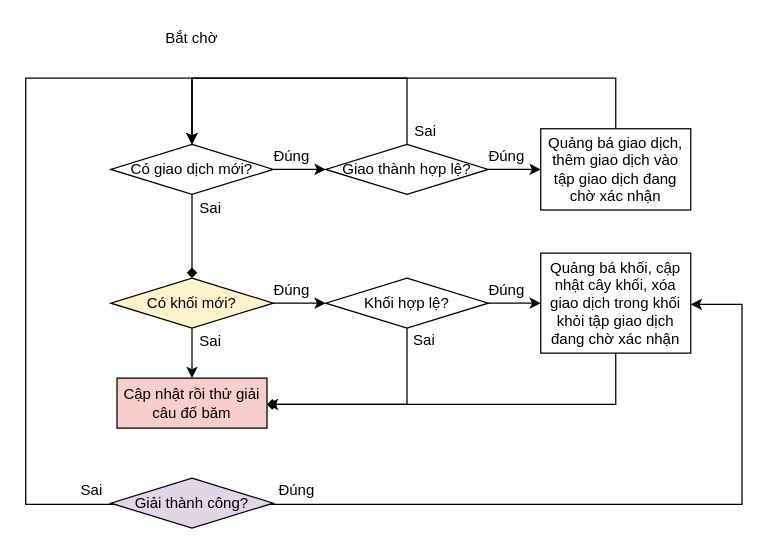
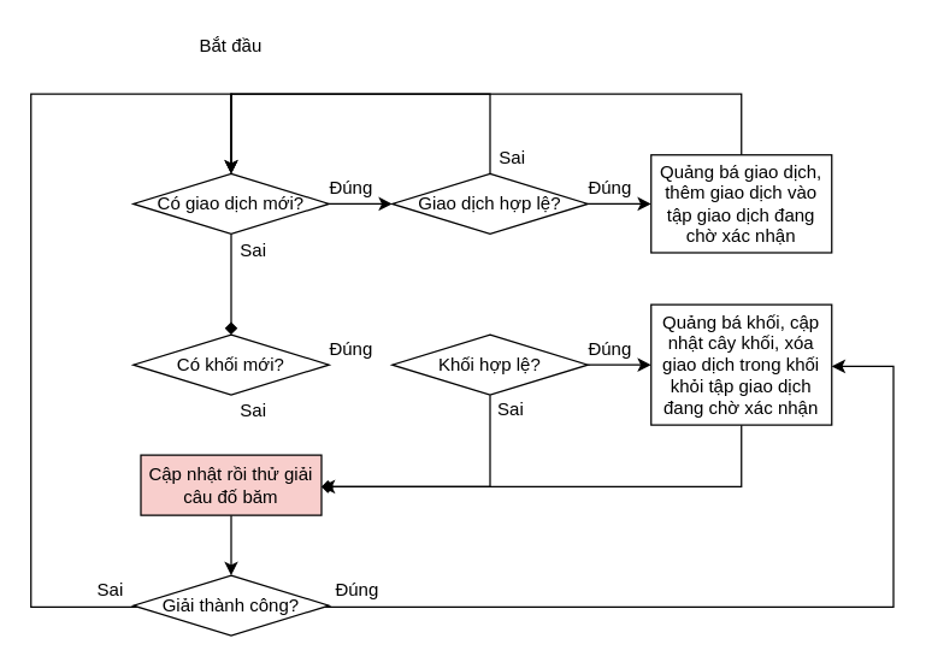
  <mxCell id="0" />
  <mxCell id="1" parent="0" />
  <mxCell id="2" style="edgeStyle=orthogonalEdgeStyle;rounded=0;orthogonalLoop=1;jettySize=auto;html=1;" parent="1" source="4" target="10" edge="1"><mxGeometry relative="1" as="geometry" /></mxCell>
  <mxCell id="3" style="edgeStyle=orthogonalEdgeStyle;rounded=0;orthogonalLoop=1;jettySize=auto;html=1;endArrow=diamond;" parent="1" source="4" target="7" edge="1"><mxGeometry relative="1" as="geometry"><mxPoint x="153" y="193" as="targetPoint" /></mxGeometry></mxCell>
  <mxCell id="4" value="Có giao dịch mới?" style="rhombus;whiteSpace=wrap;html=1;" parent="1" vertex="1"><mxGeometry x="88" y="115" width="130" height="40" as="geometry" /></mxCell>
- <mxCell id="5" style="edgeStyle=orthogonalEdgeStyle;rounded=0;orthogonalLoop=1;jettySize=auto;html=1;exitX=1;exitY=0.5;exitDx=0;exitDy=0;entryX=0;entryY=0.5;entryDx=0;entryDy=0;" parent="1" source="7" target="13" edge="1"><mxGeometry relative="1" as="geometry" /></mxCell>
- <mxCell id="6" style="edgeStyle=orthogonalEdgeStyle;rounded=0;orthogonalLoop=1;jettySize=auto;html=1;" parent="1" source="7" target="24" edge="1"><mxGeometry relative="1" as="geometry" /></mxCell>
- <mxCell id="7" value="Có khối mới?" style="rhombus;whiteSpace=wrap;html=1;fillColor=#fff2cc;" parent="1" vertex="1"><mxGeometry x="88" y="222" width="130" height="40" as="geometry" /></mxCell>
+ <mxCell id="7" value="Có khối mới?" style="rhombus;whiteSpace=wrap;html=1;" parent="1" vertex="1"><mxGeometry x="88" y="222" width="130" height="40" as="geometry" /></mxCell>
  <mxCell id="8" style="edgeStyle=orthogonalEdgeStyle;rounded=0;orthogonalLoop=1;jettySize=auto;html=1;" parent="1" source="10" target="19" edge="1"><mxGeometry relative="1" as="geometry" /></mxCell>
  <mxCell id="9" style="edgeStyle=orthogonalEdgeStyle;rounded=0;orthogonalLoop=1;jettySize=auto;html=1;" parent="1" source="10" target="4" edge="1"><mxGeometry relative="1" as="geometry"><Array as="points"><mxPoint x="325" y="62" /><mxPoint x="153" y="62" /></Array><mxPoint x="213" y="61" as="targetPoint" /></mxGeometry></mxCell>
- <mxCell id="10" value="Giao thành hợp lệ?" style="rhombus;whiteSpace=wrap;html=1;" parent="1" vertex="1"><mxGeometry x="260" y="115" width="130" height="40" as="geometry" /></mxCell>
+ <mxCell id="10" value="Giao dịch hợp lệ?" style="rhombus;whiteSpace=wrap;html=1;" parent="1" vertex="1"><mxGeometry x="260" y="115" width="130" height="40" as="geometry" /></mxCell>
  <mxCell id="11" style="edgeStyle=orthogonalEdgeStyle;rounded=0;orthogonalLoop=1;jettySize=auto;html=1;" parent="1" source="13" target="17" edge="1"><mxGeometry relative="1" as="geometry" /></mxCell>
  <mxCell id="12" style="edgeStyle=orthogonalEdgeStyle;rounded=0;orthogonalLoop=1;jettySize=auto;html=1;endArrow=diamond;" parent="1" source="13" target="24" edge="1"><mxGeometry relative="1" as="geometry"><Array as="points"><mxPoint x="325" y="323" /></Array></mxGeometry></mxCell>
  <mxCell id="13" value="Khối hợp lệ?" style="rhombus;whiteSpace=wrap;html=1;" parent="1" vertex="1"><mxGeometry x="260" y="222" width="130" height="40" as="geometry" /></mxCell>
  <mxCell id="14" value="Đúng" style="text;html=1;strokeColor=none;fillColor=none;align=center;verticalAlign=middle;whiteSpace=wrap;rounded=0;" parent="1" vertex="1"><mxGeometry x="217" y="382" width="40" height="20" as="geometry" /></mxCell>
  <mxCell id="15" value="Sai" style="text;html=1;strokeColor=none;fillColor=none;align=center;verticalAlign=middle;whiteSpace=wrap;rounded=0;" parent="1" vertex="1"><mxGeometry x="53" y="382" width="40" height="20" as="geometry" /></mxCell>
  <mxCell id="16" style="edgeStyle=orthogonalEdgeStyle;rounded=0;orthogonalLoop=1;jettySize=auto;html=1;" parent="1" source="17" target="24" edge="1"><mxGeometry relative="1" as="geometry"><Array as="points"><mxPoint x="492" y="323" /></Array></mxGeometry></mxCell>
  <mxCell id="17" value="Quảng bá khối, cập nhật cây khối, xóa giao dịch trong khối khỏi tập giao dịch đang chờ xác nhận" style="rounded=0;whiteSpace=wrap;html=1;" parent="1" vertex="1"><mxGeometry x="432" y="202" width="120" height="80" as="geometry" /></mxCell>
  <mxCell id="18" style="edgeStyle=orthogonalEdgeStyle;rounded=0;orthogonalLoop=1;jettySize=auto;html=1;" parent="1" source="19" target="4" edge="1"><mxGeometry relative="1" as="geometry"><Array as="points"><mxPoint x="492" y="62" /><mxPoint x="153" y="62" /></Array><mxPoint x="153" y="61" as="targetPoint" /></mxGeometry></mxCell>
  <mxCell id="19" value="Quảng bá giao dịch, thêm giao dịch vào tập giao dịch đang chờ xác nhận&lt;br&gt;" style="rounded=0;whiteSpace=wrap;html=1;" parent="1" vertex="1"><mxGeometry x="432" y="102.5" width="120" height="65" as="geometry" /></mxCell>
- <mxCell id="20" style="edgeStyle=orthogonalEdgeStyle;rounded=0;orthogonalLoop=1;jettySize=auto;html=1;" parent="1" source="22" target="4" edge="1"><mxGeometry relative="1" as="geometry"><Array as="points"><mxPoint x="20" y="403" /><mxPoint x="20" y="62" /><mxPoint x="153" y="62" /></Array><mxPoint x="93" y="23" as="targetPoint" /></mxGeometry></mxCell>
+ <mxCell id="20" style="edgeStyle=orthogonalEdgeStyle;rounded=0;orthogonalLoop=1;jettySize=auto;html=1;endArrow=open;" parent="1" source="22" target="4" edge="1"><mxGeometry relative="1" as="geometry"><Array as="points"><mxPoint x="20" y="403" /><mxPoint x="20" y="62" /><mxPoint x="153" y="62" /></Array><mxPoint x="93" y="23" as="targetPoint" /></mxGeometry></mxCell>
  <mxCell id="21" style="edgeStyle=orthogonalEdgeStyle;rounded=0;orthogonalLoop=1;jettySize=auto;html=1;" parent="1" source="22" target="17" edge="1"><mxGeometry relative="1" as="geometry"><Array as="points"><mxPoint x="593" y="403" /><mxPoint x="593" y="243" /></Array><mxPoint x="573" y="242" as="targetPoint" /></mxGeometry></mxCell>
- <mxCell id="22" value="Giải thành công?" style="rhombus;whiteSpace=wrap;html=1;fillColor=#e1d5e7;" parent="1" vertex="1"><mxGeometry x="88" y="382" width="130" height="40" as="geometry" /></mxCell>
+ <mxCell id="22" value="Giải thành công?" style="rhombus;whiteSpace=wrap;html=1;" parent="1" vertex="1"><mxGeometry x="88" y="382" width="130" height="40" as="geometry" /></mxCell>
+ <mxCell id="23" style="edgeStyle=orthogonalEdgeStyle;rounded=0;orthogonalLoop=1;jettySize=auto;html=1;" parent="1" source="24" target="22" edge="1"><mxGeometry relative="1" as="geometry" /></mxCell>
  <mxCell id="24" value="Cập nhật rồi thử giải câu đố băm" style="rounded=0;whiteSpace=wrap;html=1;fillColor=#f8cecc;" parent="1" vertex="1"><mxGeometry x="93" y="302" width="120" height="40" as="geometry" /></mxCell>
- <mxCell id="25" value="Bắt chờ" style="text;html=1;strokeColor=none;fillColor=none;align=center;verticalAlign=middle;whiteSpace=wrap;rounded=0;" parent="1" vertex="1"><mxGeometry x="123" y="20" width="60" height="20" as="geometry" /></mxCell>
+ <mxCell id="25" value="Bắt đầu" style="text;html=1;strokeColor=none;fillColor=none;align=center;verticalAlign=middle;whiteSpace=wrap;rounded=0;" parent="1" vertex="1"><mxGeometry x="123" y="20" width="60" height="20" as="geometry" /></mxCell>
  <mxCell id="26" value="Đúng" style="text;html=1;strokeColor=none;fillColor=none;align=center;verticalAlign=middle;whiteSpace=wrap;rounded=0;" parent="1" vertex="1"><mxGeometry x="213" y="115" width="40" height="20" as="geometry" /></mxCell>
  <mxCell id="27" value="Đúng" style="text;html=1;strokeColor=none;fillColor=none;align=center;verticalAlign=middle;whiteSpace=wrap;rounded=0;" parent="1" vertex="1"><mxGeometry x="385" y="115" width="40" height="20" as="geometry" /></mxCell>
  <mxCell id="28" value="Đúng" style="text;html=1;strokeColor=none;fillColor=none;align=center;verticalAlign=middle;whiteSpace=wrap;rounded=0;" parent="1" vertex="1"><mxGeometry x="213" y="222" width="40" height="20" as="geometry" /></mxCell>
  <mxCell id="29" value="Đúng" style="text;html=1;strokeColor=none;fillColor=none;align=center;verticalAlign=middle;whiteSpace=wrap;rounded=0;" parent="1" vertex="1"><mxGeometry x="385" y="222" width="40" height="20" as="geometry" /></mxCell>
  <mxCell id="30" value="Sai" style="text;html=1;strokeColor=none;fillColor=none;align=center;verticalAlign=middle;whiteSpace=wrap;rounded=0;" parent="1" vertex="1"><mxGeometry x="319" y="262" width="40" height="20" as="geometry" /></mxCell>
  <mxCell id="31" value="Sai" style="text;html=1;strokeColor=none;fillColor=none;align=center;verticalAlign=middle;whiteSpace=wrap;rounded=0;" parent="1" vertex="1"><mxGeometry x="320" y="95" width="40" height="20" as="geometry" /></mxCell>
  <mxCell id="32" value="Sai" style="text;html=1;strokeColor=none;fillColor=none;align=center;verticalAlign=middle;whiteSpace=wrap;rounded=0;" parent="1" vertex="1"><mxGeometry x="148" y="155.5" width="40" height="20" as="geometry" /></mxCell>
  <mxCell id="33" value="Sai" style="text;html=1;strokeColor=none;fillColor=none;align=center;verticalAlign=middle;whiteSpace=wrap;rounded=0;" parent="1" vertex="1"><mxGeometry x="148" y="263" width="40" height="20" as="geometry" /></mxCell>
